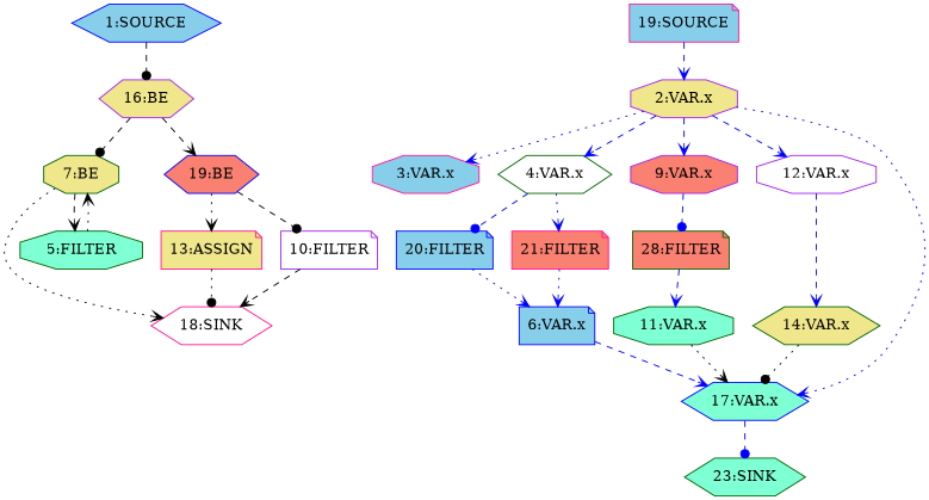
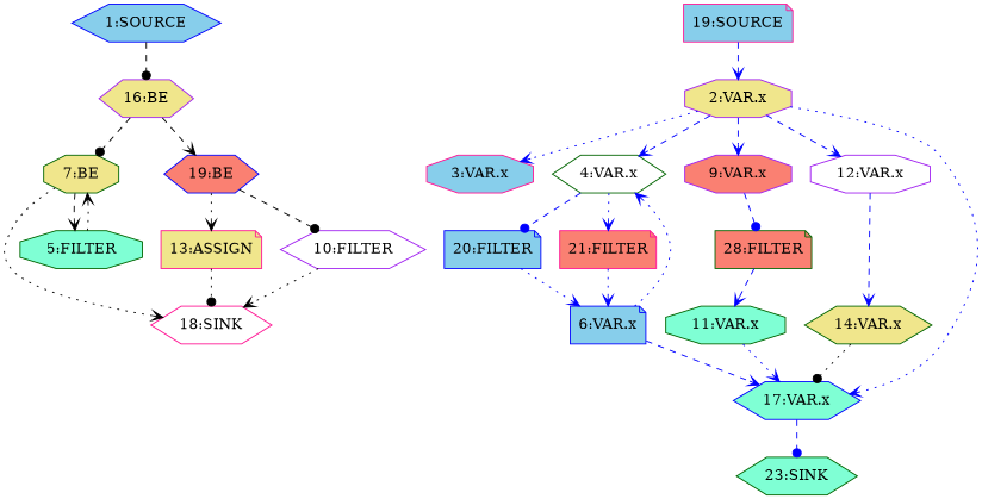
  digraph {
    node [color=darkgreen fillcolor=khaki shape=hexagon style=filled]
    edge [arrowhead=vee color=blue style=dashed]
    n1 [color=deeppink label="13:ASSIGN" shape=note]
    n2 [color=deeppink fillcolor=white label="18:SINK"]
    n3 [label="7:BE" shape=octagon]
    n4 [fillcolor=aquamarine label="5:FILTER" shape=octagon]
    n5 [color=purple label="16:BE"]
    n6 [color=blue fillcolor=salmon label="19:BE"]
-   n7 [color=purple fillcolor=white label="10:FILTER" shape=note]
+   n7 [color=purple fillcolor=white label="10:FILTER"]
    n8 [color=blue fillcolor=skyblue label="1:SOURCE"]
    n9 [color=purple label="2:VAR.x" shape=octagon]
    n10 [color=deeppink fillcolor=skyblue label="3:VAR.x" shape=octagon]
    n11 [fillcolor=white label="4:VAR.x"]
    n12 [color=purple fillcolor=salmon label="9:VAR.x" shape=octagon]
    n13 [color=purple fillcolor=white label="12:VAR.x" shape=octagon]
    n14 [color=blue fillcolor=aquamarine label="17:VAR.x"]
    n15 [color=blue fillcolor=skyblue label="20:FILTER" shape=note]
    n16 [color=deeppink fillcolor=salmon label="21:FILTER" shape=note]
    n17 [fillcolor=salmon label="28:FILTER" shape=note]
    n18 [label="14:VAR.x"]
    n19 [fillcolor=aquamarine label="23:SINK"]
    n20 [color=blue fillcolor=skyblue label="6:VAR.x" shape=note]
    n21 [fillcolor=aquamarine label="11:VAR.x" shape=octagon]
    n22 [color=deeppink fillcolor=skyblue label="19:SOURCE" shape=note]
    n1 -> n2 [arrowhead=dot color=black style=dotted]
    n3 -> n2 [color=black style=dotted]
    n3 -> n4 [color=black]
    n4 -> n3 [color=black style=dotted]
    n5 -> n3 [arrowhead=dot color=black]
    n5 -> n6 [color=black]
    n6 -> n1 [color=black style=dotted]
    n6 -> n7 [arrowhead=dot color=black]
-   n7 -> n2 [color=black]
+   n7 -> n2 [color=black style=dotted]
    n8 -> n5 [arrowhead=dot color=black]
    n9 -> n10 [style=dotted]
    n9 -> n11
    n9 -> n12
    n9 -> n13
    n9 -> n14 [style=dotted]
    n11 -> n15 [arrowhead=dot]
    n11 -> n16 [style=dotted]
    n12 -> n17 [arrowhead=dot]
    n13 -> n18
    n14 -> n19 [arrowhead=dot]
    n15 -> n20 [style=dotted]
    n16 -> n20 [style=dotted]
    n17 -> n21
    n18 -> n14 [arrowhead=dot color=black style=dotted]
+   n20 -> n11 [style=dotted]
    n20 -> n14
-   n21 -> n14 [color=black style=dotted]
+   n21 -> n14 [style=dotted]
    n22 -> n9
  }
